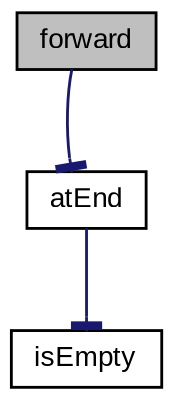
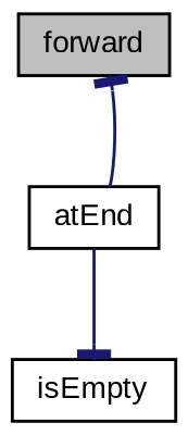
  digraph {
    fontname="Liberation Sans"
    rankdir=TB
    node [color=black fillcolor=white fontname="Liberation Sans" fontsize=10 shape=record style=filled]
    edge [arrowhead=tee color=midnightblue fontname="Liberation Sans" fontsize=10 labelfontname=Helvetica labelfontsize=10 style=solid]
    n1 [fillcolor=grey75 fontcolor=black height=0.2 label=forward width=0.4]
    n2 [height=0.2 label=atEnd width=0.4]
    n3 [height=0.2 label=isEmpty width=0.4]
-   n1 -> n2
+   n2 -> n1
    n2 -> n3
  }
